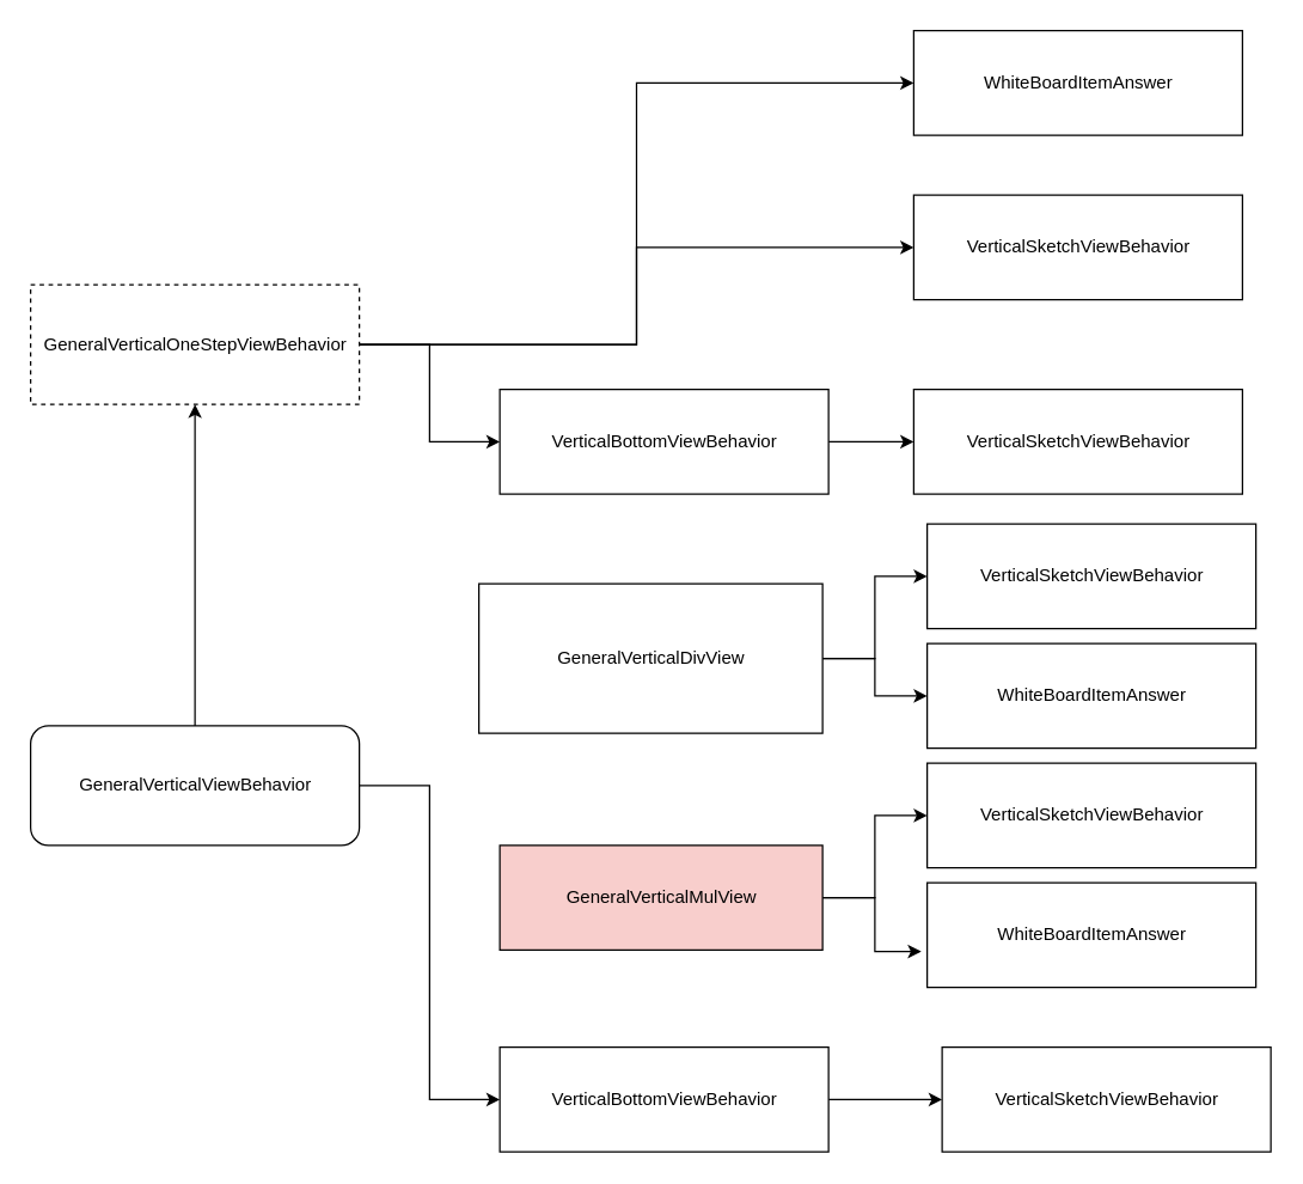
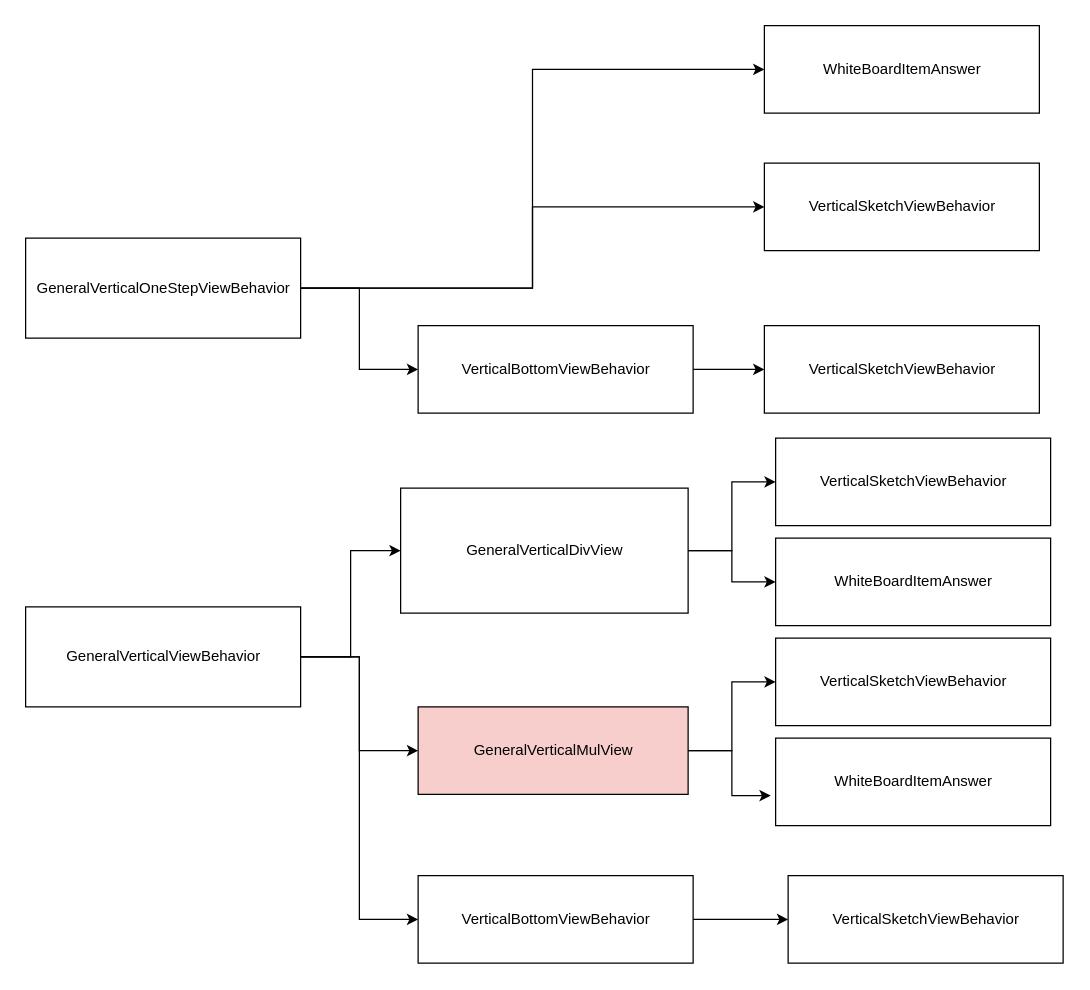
  <mxCell id="0" />
  <mxCell id="1" parent="0" />
  <mxCell id="2" style="edgeStyle=orthogonalEdgeStyle;rounded=0;orthogonalLoop=1;jettySize=auto;html=1;entryX=0;entryY=0.5;entryDx=0;entryDy=0;" edge="1" parent="1" source="5" target="7"><mxGeometry relative="1" as="geometry" /></mxCell>
  <mxCell id="3" style="edgeStyle=orthogonalEdgeStyle;rounded=0;orthogonalLoop=1;jettySize=auto;html=1;entryX=0;entryY=0.5;entryDx=0;entryDy=0;" edge="1" parent="1" source="5" target="8"><mxGeometry relative="1" as="geometry" /></mxCell>
  <mxCell id="4" style="edgeStyle=orthogonalEdgeStyle;rounded=0;orthogonalLoop=1;jettySize=auto;html=1;entryX=0;entryY=0.5;entryDx=0;entryDy=0;" edge="1" parent="1" source="5" target="23"><mxGeometry relative="1" as="geometry" /></mxCell>
- <mxCell id="5" value="GeneralVerticalOneStepViewBehavior" style="html=1;dashed=1;" vertex="1" parent="1"><mxGeometry x="20" y="190" width="220" height="80" as="geometry" /></mxCell>
+ <mxCell id="5" value="GeneralVerticalOneStepViewBehavior" style="html=1;" vertex="1" parent="1"><mxGeometry x="20" y="190" width="220" height="80" as="geometry" /></mxCell>
  <mxCell id="6" style="edgeStyle=orthogonalEdgeStyle;rounded=0;orthogonalLoop=1;jettySize=auto;html=1;" edge="1" parent="1" source="7" target="9"><mxGeometry relative="1" as="geometry" /></mxCell>
  <mxCell id="7" value="VerticalBottomViewBehavior" style="html=1;" vertex="1" parent="1"><mxGeometry x="334" y="260" width="220" height="70" as="geometry" /></mxCell>
  <mxCell id="8" value="VerticalSketchViewBehavior" style="html=1;" vertex="1" parent="1"><mxGeometry x="611" y="130" width="220" height="70" as="geometry" /></mxCell>
  <mxCell id="9" value="VerticalSketchViewBehavior" style="html=1;" vertex="1" parent="1"><mxGeometry x="611" y="260" width="220" height="70" as="geometry" /></mxCell>
  <mxCell id="10" style="edgeStyle=orthogonalEdgeStyle;rounded=0;orthogonalLoop=1;jettySize=auto;html=1;entryX=0;entryY=0.5;entryDx=0;entryDy=0;" edge="1" parent="1" source="13" target="15"><mxGeometry relative="1" as="geometry" /></mxCell>
- <mxCell id="12" style="edgeStyle=orthogonalEdgeStyle;rounded=0;orthogonalLoop=1;jettySize=auto;html=1;" edge="1" parent="1" source="13" target="5"><mxGeometry relative="1" as="geometry" /></mxCell>
- <mxCell id="13" value="GeneralVerticalViewBehavior" style="html=1;rounded=1;" vertex="1" parent="1"><mxGeometry x="20" y="485" width="220" height="80" as="geometry" /></mxCell>
+ <mxCell id="11" style="edgeStyle=orthogonalEdgeStyle;rounded=0;orthogonalLoop=1;jettySize=auto;html=1;" edge="1" parent="1" source="13" target="18"><mxGeometry relative="1" as="geometry" /></mxCell>
+ <mxCell id="12" style="edgeStyle=orthogonalEdgeStyle;rounded=0;orthogonalLoop=1;jettySize=auto;html=1;entryX=0;entryY=0.5;entryDx=0;entryDy=0;" edge="1" parent="1" source="13" target="22"><mxGeometry relative="1" as="geometry" /></mxCell>
+ <mxCell id="13" value="GeneralVerticalViewBehavior" style="html=1;" vertex="1" parent="1"><mxGeometry x="20" y="485" width="220" height="80" as="geometry" /></mxCell>
  <mxCell id="14" style="edgeStyle=orthogonalEdgeStyle;rounded=0;orthogonalLoop=1;jettySize=auto;html=1;" edge="1" parent="1" source="15" target="19"><mxGeometry relative="1" as="geometry" /></mxCell>
  <mxCell id="15" value="VerticalBottomViewBehavior" style="html=1;" vertex="1" parent="1"><mxGeometry x="334" y="700" width="220" height="70" as="geometry" /></mxCell>
  <mxCell id="16" style="edgeStyle=orthogonalEdgeStyle;rounded=0;orthogonalLoop=1;jettySize=auto;html=1;entryX=0;entryY=0.5;entryDx=0;entryDy=0;" edge="1" parent="1" source="18" target="26"><mxGeometry relative="1" as="geometry" /></mxCell>
  <mxCell id="17" style="edgeStyle=orthogonalEdgeStyle;rounded=0;orthogonalLoop=1;jettySize=auto;html=1;entryX=-0.018;entryY=0.657;entryDx=0;entryDy=0;entryPerimeter=0;" edge="1" parent="1" source="18" target="27"><mxGeometry relative="1" as="geometry" /></mxCell>
  <mxCell id="18" value="GeneralVerticalMulView" style="html=1;fillColor=#f8cecc;" vertex="1" parent="1"><mxGeometry x="334" y="565" width="216" height="70" as="geometry" /></mxCell>
  <mxCell id="19" value="VerticalSketchViewBehavior" style="html=1;" vertex="1" parent="1"><mxGeometry x="630" y="700" width="220" height="70" as="geometry" /></mxCell>
  <mxCell id="20" style="edgeStyle=orthogonalEdgeStyle;rounded=0;orthogonalLoop=1;jettySize=auto;html=1;entryX=0;entryY=0.5;entryDx=0;entryDy=0;" edge="1" parent="1" source="22" target="24"><mxGeometry relative="1" as="geometry"><mxPoint x="610" y="425" as="targetPoint" /></mxGeometry></mxCell>
  <mxCell id="21" style="edgeStyle=orthogonalEdgeStyle;rounded=0;orthogonalLoop=1;jettySize=auto;html=1;exitX=1;exitY=0.5;exitDx=0;exitDy=0;entryX=0;entryY=0.5;entryDx=0;entryDy=0;" edge="1" parent="1" source="22" target="25"><mxGeometry relative="1" as="geometry"><mxPoint x="620" y="460" as="targetPoint" /></mxGeometry></mxCell>
  <mxCell id="22" value="GeneralVerticalDivView" style="html=1;" vertex="1" parent="1"><mxGeometry x="320" y="390" width="230" height="100" as="geometry" /></mxCell>
  <mxCell id="23" value="WhiteBoardItemAnswer" style="html=1;" vertex="1" parent="1"><mxGeometry x="611" y="20" width="220" height="70" as="geometry" /></mxCell>
  <mxCell id="24" value="VerticalSketchViewBehavior" style="html=1;" vertex="1" parent="1"><mxGeometry x="620" y="350" width="220" height="70" as="geometry" /></mxCell>
  <mxCell id="25" value="WhiteBoardItemAnswer" style="html=1;" vertex="1" parent="1"><mxGeometry x="620" y="430" width="220" height="70" as="geometry" /></mxCell>
  <mxCell id="26" value="VerticalSketchViewBehavior" style="html=1;" vertex="1" parent="1"><mxGeometry x="620" y="510" width="220" height="70" as="geometry" /></mxCell>
  <mxCell id="27" value="WhiteBoardItemAnswer" style="html=1;" vertex="1" parent="1"><mxGeometry x="620" y="590" width="220" height="70" as="geometry" /></mxCell>
